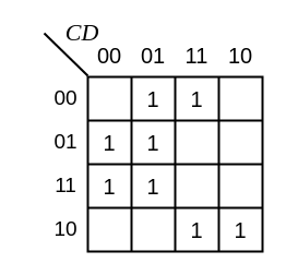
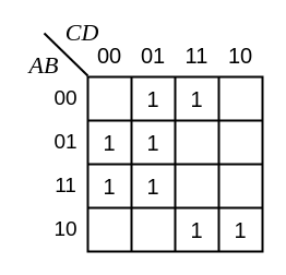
  <mxCell id="0" />
  <mxCell id="1" parent="0" />
  <mxCell id="2" value="" style="shape=table;html=1;whiteSpace=wrap;startSize=0;container=1;collapsible=0;childLayout=tableLayout;fillColor=none;strokeWidth=2;fontSize=20;" vertex="1" parent="1"><mxGeometry x="80" y="70" width="160" height="160" as="geometry" /></mxCell>
  <mxCell id="3" value="" style="shape=partialRectangle;html=1;whiteSpace=wrap;collapsible=0;dropTarget=0;pointerEvents=0;top=0;left=0;bottom=0;right=0;points=[[0,0.5],[1,0.5]];portConstraint=eastwest;fillColor=none;strokeWidth=2;fontSize=20;" vertex="1" parent="2"><mxGeometry width="160" height="40" as="geometry" /></mxCell>
  <mxCell id="4" value="" style="shape=partialRectangle;html=1;whiteSpace=wrap;connectable=0;top=0;left=0;bottom=0;right=0;overflow=hidden;fillColor=none;strokeWidth=2;fontSize=20;" vertex="1" parent="3"><mxGeometry width="40" height="40" as="geometry" /></mxCell>
  <mxCell id="5" value="1" style="shape=partialRectangle;html=1;whiteSpace=wrap;connectable=0;top=0;left=0;bottom=0;right=0;overflow=hidden;fillColor=none;strokeWidth=2;fontSize=20;" vertex="1" parent="3"><mxGeometry x="40" width="40" height="40" as="geometry" /></mxCell>
  <mxCell id="6" value="1" style="shape=partialRectangle;html=1;whiteSpace=wrap;connectable=0;top=0;left=0;bottom=0;right=0;overflow=hidden;fillColor=none;strokeWidth=2;fontSize=20;" vertex="1" parent="3"><mxGeometry x="80" width="40" height="40" as="geometry" /></mxCell>
  <mxCell id="7" style="shape=partialRectangle;html=1;whiteSpace=wrap;connectable=0;top=0;left=0;bottom=0;right=0;overflow=hidden;fillColor=none;strokeWidth=2;fontSize=20;" vertex="1" parent="3"><mxGeometry x="120" width="40" height="40" as="geometry" /></mxCell>
  <mxCell id="8" value="" style="shape=partialRectangle;html=1;whiteSpace=wrap;collapsible=0;dropTarget=0;pointerEvents=0;top=0;left=0;bottom=0;right=0;points=[[0,0.5],[1,0.5]];portConstraint=eastwest;fillColor=none;strokeWidth=2;fontSize=20;" vertex="1" parent="2"><mxGeometry y="40" width="160" height="40" as="geometry" /></mxCell>
  <mxCell id="9" value="1" style="shape=partialRectangle;html=1;whiteSpace=wrap;connectable=0;top=0;left=0;bottom=0;right=0;overflow=hidden;fillColor=none;strokeWidth=2;fontSize=20;" vertex="1" parent="8"><mxGeometry width="40" height="40" as="geometry" /></mxCell>
  <mxCell id="10" value="1" style="shape=partialRectangle;html=1;whiteSpace=wrap;connectable=0;top=0;left=0;bottom=0;right=0;overflow=hidden;fillColor=none;strokeWidth=2;fontSize=20;" vertex="1" parent="8"><mxGeometry x="40" width="40" height="40" as="geometry" /></mxCell>
  <mxCell id="11" value="" style="shape=partialRectangle;html=1;whiteSpace=wrap;connectable=0;top=0;left=0;bottom=0;right=0;overflow=hidden;fillColor=none;strokeWidth=2;fontSize=20;" vertex="1" parent="8"><mxGeometry x="80" width="40" height="40" as="geometry" /></mxCell>
  <mxCell id="12" style="shape=partialRectangle;html=1;whiteSpace=wrap;connectable=0;top=0;left=0;bottom=0;right=0;overflow=hidden;fillColor=none;strokeWidth=2;fontSize=20;" vertex="1" parent="8"><mxGeometry x="120" width="40" height="40" as="geometry" /></mxCell>
  <mxCell id="13" value="" style="shape=partialRectangle;html=1;whiteSpace=wrap;collapsible=0;dropTarget=0;pointerEvents=0;top=0;left=0;bottom=0;right=0;points=[[0,0.5],[1,0.5]];portConstraint=eastwest;fillColor=none;strokeWidth=2;fontSize=20;" vertex="1" parent="2"><mxGeometry y="80" width="160" height="40" as="geometry" /></mxCell>
  <mxCell id="14" value="1" style="shape=partialRectangle;html=1;whiteSpace=wrap;connectable=0;top=0;left=0;bottom=0;right=0;overflow=hidden;fillColor=none;strokeWidth=2;fontSize=20;" vertex="1" parent="13"><mxGeometry width="40" height="40" as="geometry" /></mxCell>
  <mxCell id="15" value="1" style="shape=partialRectangle;html=1;whiteSpace=wrap;connectable=0;top=0;left=0;bottom=0;right=0;overflow=hidden;fillColor=none;strokeWidth=2;fontSize=20;" vertex="1" parent="13"><mxGeometry x="40" width="40" height="40" as="geometry" /></mxCell>
  <mxCell id="16" value="" style="shape=partialRectangle;html=1;whiteSpace=wrap;connectable=0;top=0;left=0;bottom=0;right=0;overflow=hidden;fillColor=none;strokeWidth=2;fontSize=20;" vertex="1" parent="13"><mxGeometry x="80" width="40" height="40" as="geometry" /></mxCell>
  <mxCell id="17" style="shape=partialRectangle;html=1;whiteSpace=wrap;connectable=0;top=0;left=0;bottom=0;right=0;overflow=hidden;fillColor=none;strokeWidth=2;fontSize=20;" vertex="1" parent="13"><mxGeometry x="120" width="40" height="40" as="geometry" /></mxCell>
  <mxCell id="18" style="shape=partialRectangle;html=1;whiteSpace=wrap;collapsible=0;dropTarget=0;pointerEvents=0;top=0;left=0;bottom=0;right=0;points=[[0,0.5],[1,0.5]];portConstraint=eastwest;fillColor=none;strokeWidth=2;fontSize=20;" vertex="1" parent="2"><mxGeometry y="120" width="160" height="40" as="geometry" /></mxCell>
  <mxCell id="19" style="shape=partialRectangle;html=1;whiteSpace=wrap;connectable=0;top=0;left=0;bottom=0;right=0;overflow=hidden;fillColor=none;strokeWidth=2;fontSize=20;" vertex="1" parent="18"><mxGeometry width="40" height="40" as="geometry" /></mxCell>
  <mxCell id="20" style="shape=partialRectangle;html=1;whiteSpace=wrap;connectable=0;top=0;left=0;bottom=0;right=0;overflow=hidden;fillColor=none;strokeWidth=2;fontSize=20;" vertex="1" parent="18"><mxGeometry x="40" width="40" height="40" as="geometry" /></mxCell>
  <mxCell id="21" value="1" style="shape=partialRectangle;html=1;whiteSpace=wrap;connectable=0;top=0;left=0;bottom=0;right=0;overflow=hidden;fillColor=none;strokeWidth=2;fontSize=20;" vertex="1" parent="18"><mxGeometry x="80" width="40" height="40" as="geometry" /></mxCell>
  <mxCell id="22" value="1" style="shape=partialRectangle;html=1;whiteSpace=wrap;connectable=0;top=0;left=0;bottom=0;right=0;overflow=hidden;fillColor=none;strokeWidth=2;fontSize=20;" vertex="1" parent="18"><mxGeometry x="120" width="40" height="40" as="geometry" /></mxCell>
  <mxCell id="23" value="" style="endArrow=none;html=1;strokeWidth=2;" edge="1" parent="1"><mxGeometry width="50" height="50" relative="1" as="geometry"><mxPoint x="80" y="69" as="sourcePoint" /><mxPoint x="40" y="30" as="targetPoint" /></mxGeometry></mxCell>
+ <mxCell id="24" value="&lt;font style=&quot;font-size: 22px&quot; face=&quot;Times New Roman&quot;&gt;&lt;i&gt;AB&lt;/i&gt;&lt;/font&gt;" style="text;html=1;strokeColor=none;fillColor=none;align=center;verticalAlign=middle;whiteSpace=wrap;rounded=0;fontSize=19;" vertex="1" parent="1"><mxGeometry x="20" y="50" width="40" height="20" as="geometry" /></mxCell>
  <mxCell id="25" value="&lt;font style=&quot;font-size: 22px&quot; face=&quot;Times New Roman&quot;&gt;&lt;i&gt;CD&lt;/i&gt;&lt;/font&gt;" style="text;html=1;strokeColor=none;fillColor=none;align=center;verticalAlign=middle;whiteSpace=wrap;rounded=0;fontSize=22;" vertex="1" parent="1"><mxGeometry x="60" y="20" width="30" height="20" as="geometry" /></mxCell>
  <mxCell id="26" value="&lt;font style=&quot;font-size: 20px;&quot;&gt;00&lt;/font&gt;" style="text;html=1;strokeColor=none;fillColor=none;align=center;verticalAlign=middle;whiteSpace=wrap;rounded=0;fontSize=20;" vertex="1" parent="1"><mxGeometry x="80" y="30" width="40" height="40" as="geometry" /></mxCell>
  <mxCell id="27" value="&lt;font style=&quot;font-size: 20px;&quot;&gt;01&lt;/font&gt;" style="text;html=1;strokeColor=none;fillColor=none;align=center;verticalAlign=middle;whiteSpace=wrap;rounded=0;fontSize=20;" vertex="1" parent="1"><mxGeometry x="120" y="30" width="40" height="40" as="geometry" /></mxCell>
  <mxCell id="28" value="&lt;font style=&quot;font-size: 20px;&quot;&gt;11&lt;/font&gt;" style="text;html=1;strokeColor=none;fillColor=none;align=center;verticalAlign=middle;whiteSpace=wrap;rounded=0;fontSize=20;" vertex="1" parent="1"><mxGeometry x="160" y="30" width="40" height="40" as="geometry" /></mxCell>
  <mxCell id="29" value="&lt;font style=&quot;font-size: 20px;&quot;&gt;10&lt;/font&gt;" style="text;html=1;strokeColor=none;fillColor=none;align=center;verticalAlign=middle;whiteSpace=wrap;rounded=0;fontSize=20;" vertex="1" parent="1"><mxGeometry x="200" y="30" width="40" height="40" as="geometry" /></mxCell>
  <mxCell id="30" value="&lt;font style=&quot;font-size: 19px;&quot;&gt;00&lt;/font&gt;" style="text;html=1;strokeColor=none;fillColor=none;align=center;verticalAlign=middle;whiteSpace=wrap;rounded=0;fontSize=19;" vertex="1" parent="1"><mxGeometry x="40" y="70" width="40" height="40" as="geometry" /></mxCell>
  <mxCell id="31" value="&lt;font style=&quot;font-size: 19px;&quot;&gt;01&lt;/font&gt;" style="text;html=1;strokeColor=none;fillColor=none;align=center;verticalAlign=middle;whiteSpace=wrap;rounded=0;fontSize=19;" vertex="1" parent="1"><mxGeometry x="40" y="110" width="40" height="40" as="geometry" /></mxCell>
  <mxCell id="32" value="&lt;font style=&quot;font-size: 19px;&quot;&gt;11&lt;/font&gt;" style="text;html=1;strokeColor=none;fillColor=none;align=center;verticalAlign=middle;whiteSpace=wrap;rounded=0;fontSize=19;" vertex="1" parent="1"><mxGeometry x="40" y="150" width="40" height="40" as="geometry" /></mxCell>
  <mxCell id="33" value="&lt;font style=&quot;font-size: 19px;&quot;&gt;10&lt;/font&gt;" style="text;html=1;strokeColor=none;fillColor=none;align=center;verticalAlign=middle;whiteSpace=wrap;rounded=0;fontSize=19;" vertex="1" parent="1"><mxGeometry x="40" y="190" width="40" height="40" as="geometry" /></mxCell>
